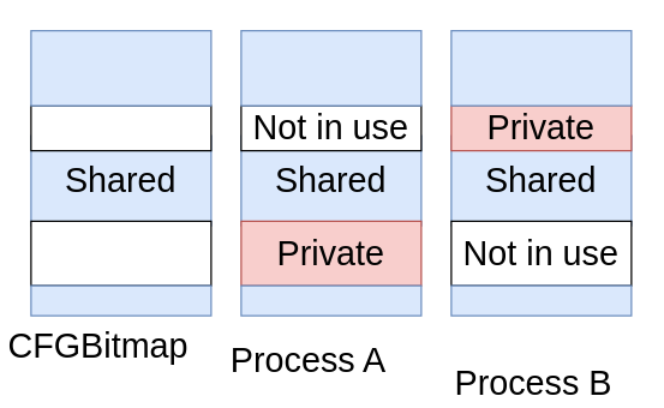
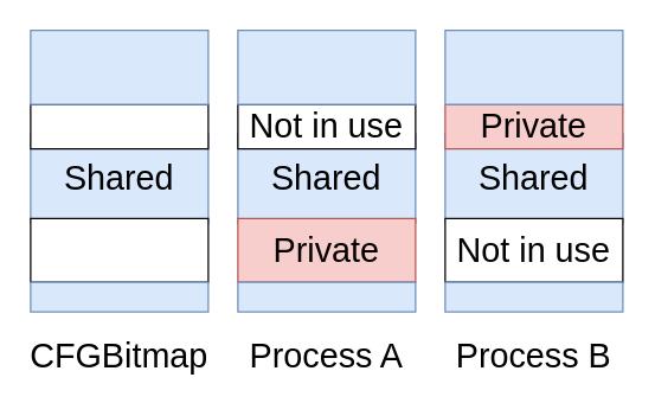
  <mxCell id="0" />
  <mxCell id="1" parent="0" />
  <mxCell id="2" value="Shared" style="rounded=0;whiteSpace=wrap;html=1;fillColor=#dae8fc;strokeColor=#6c8ebf;fontSize=23;" vertex="1" parent="1"><mxGeometry x="20" y="90" width="120" height="60" as="geometry" /></mxCell>
  <mxCell id="3" value="" style="rounded=0;whiteSpace=wrap;html=1;fontSize=23;" vertex="1" parent="1"><mxGeometry x="20" y="70" width="120" height="30" as="geometry" /></mxCell>
  <mxCell id="4" value="" style="rounded=0;whiteSpace=wrap;html=1;fillColor=#dae8fc;strokeColor=#6c8ebf;fontSize=23;" vertex="1" parent="1"><mxGeometry x="20" y="20" width="120" height="50" as="geometry" /></mxCell>
  <mxCell id="5" value="" style="rounded=0;whiteSpace=wrap;html=1;fontSize=23;" vertex="1" parent="1"><mxGeometry x="20" y="147" width="120" height="43" as="geometry" /></mxCell>
  <mxCell id="6" value="" style="rounded=0;whiteSpace=wrap;html=1;fillColor=#dae8fc;strokeColor=#6c8ebf;fontSize=23;" vertex="1" parent="1"><mxGeometry x="20" y="190" width="120" height="20" as="geometry" /></mxCell>
  <mxCell id="7" value="Shared" style="rounded=0;whiteSpace=wrap;html=1;fillColor=#dae8fc;strokeColor=#6c8ebf;fontSize=23;" vertex="1" parent="1"><mxGeometry x="160" y="90" width="120" height="60" as="geometry" /></mxCell>
  <mxCell id="8" value="&lt;span style=&quot;font-size: 23px;&quot;&gt;Not in use&lt;/span&gt;" style="rounded=0;whiteSpace=wrap;html=1;fontSize=23;" vertex="1" parent="1"><mxGeometry x="160" y="70" width="120" height="30" as="geometry" /></mxCell>
  <mxCell id="9" value="" style="rounded=0;whiteSpace=wrap;html=1;fillColor=#dae8fc;strokeColor=#6c8ebf;fontSize=23;" vertex="1" parent="1"><mxGeometry x="160" y="20" width="120" height="50" as="geometry" /></mxCell>
  <mxCell id="10" value="Private" style="rounded=0;whiteSpace=wrap;html=1;fillColor=#f8cecc;strokeColor=#b85450;fontSize=23;" vertex="1" parent="1"><mxGeometry x="160" y="147" width="120" height="43" as="geometry" /></mxCell>
  <mxCell id="11" value="" style="rounded=0;whiteSpace=wrap;html=1;fillColor=#dae8fc;strokeColor=#6c8ebf;fontSize=23;" vertex="1" parent="1"><mxGeometry x="160" y="190" width="120" height="20" as="geometry" /></mxCell>
  <mxCell id="12" value="&lt;span style=&quot;font-size: 23px;&quot;&gt;Shared&lt;/span&gt;" style="rounded=0;whiteSpace=wrap;html=1;fillColor=#dae8fc;strokeColor=#6c8ebf;fontSize=23;" vertex="1" parent="1"><mxGeometry x="300" y="90" width="120" height="60" as="geometry" /></mxCell>
  <mxCell id="13" value="&lt;font face=&quot;helvetica&quot; style=&quot;font-size: 23px;&quot;&gt;Private&lt;/font&gt;" style="rounded=0;whiteSpace=wrap;html=1;strokeColor=#b85450;fontSize=23;fillColor=#f8cecc;" vertex="1" parent="1"><mxGeometry x="300" y="70" width="120" height="30" as="geometry" /></mxCell>
  <mxCell id="14" value="" style="rounded=0;whiteSpace=wrap;html=1;fillColor=#dae8fc;strokeColor=#6c8ebf;fontSize=23;" vertex="1" parent="1"><mxGeometry x="300" y="20" width="120" height="50" as="geometry" /></mxCell>
  <mxCell id="15" value="&lt;span style=&quot;font-size: 23px;&quot;&gt;Not in use&lt;/span&gt;" style="rounded=0;whiteSpace=wrap;html=1;fontSize=23;" vertex="1" parent="1"><mxGeometry x="300" y="147" width="120" height="43" as="geometry" /></mxCell>
  <mxCell id="16" value="" style="rounded=0;whiteSpace=wrap;html=1;fillColor=#dae8fc;strokeColor=#6c8ebf;fontSize=23;" vertex="1" parent="1"><mxGeometry x="300" y="190" width="120" height="20" as="geometry" /></mxCell>
- <mxCell id="17" value="CFGBitmap" style="text;html=1;strokeColor=none;fillColor=none;align=center;verticalAlign=middle;whiteSpace=wrap;rounded=0;fontSize=23;" vertex="1" parent="1"><mxGeometry x="10" y="220" width="110" height="20" as="geometry" /></mxCell>
- <mxCell id="18" value="Process A" style="text;html=1;strokeColor=none;fillColor=none;align=center;verticalAlign=middle;whiteSpace=wrap;rounded=0;fontSize=23;" vertex="1" parent="1"><mxGeometry x="150" y="230" width="110" height="20" as="geometry" /></mxCell>
- <mxCell id="19" value="Process B" style="text;html=1;strokeColor=none;fillColor=none;align=center;verticalAlign=middle;whiteSpace=wrap;rounded=0;fontSize=23;" vertex="1" parent="1"><mxGeometry x="300" y="245" width="110" height="20" as="geometry" /></mxCell>
+ <mxCell id="17" value="CFGBitmap" style="text;html=1;strokeColor=none;fillColor=none;align=center;verticalAlign=middle;whiteSpace=wrap;rounded=0;fontSize=23;" vertex="1" parent="1"><mxGeometry x="25" y="230" width="110" height="20" as="geometry" /></mxCell>
+ <mxCell id="18" value="Process A" style="text;html=1;strokeColor=none;fillColor=none;align=center;verticalAlign=middle;whiteSpace=wrap;rounded=0;fontSize=23;" vertex="1" parent="1"><mxGeometry x="165" y="230" width="110" height="20" as="geometry" /></mxCell>
+ <mxCell id="19" value="Process B" style="text;html=1;strokeColor=none;fillColor=none;align=center;verticalAlign=middle;whiteSpace=wrap;rounded=0;fontSize=23;" vertex="1" parent="1"><mxGeometry x="305" y="230" width="110" height="20" as="geometry" /></mxCell>
